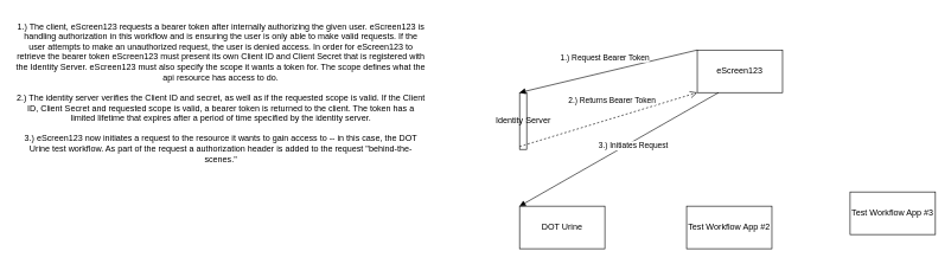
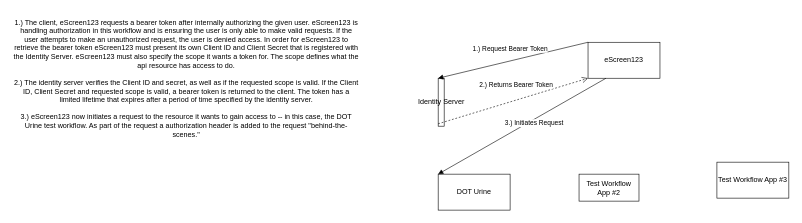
  <mxCell id="0" />
  <mxCell id="1" parent="0" />
  <mxCell id="2" value="eScreen123" style="rounded=0;whiteSpace=wrap;html=1;" vertex="1" parent="1"><mxGeometry x="980" y="70" width="120" height="60" as="geometry" /></mxCell>
  <mxCell id="3" value="DOT Urine" style="rounded=0;whiteSpace=wrap;html=1;" vertex="1" parent="1"><mxGeometry x="730" y="290" width="120" height="60" as="geometry" /></mxCell>
- <mxCell id="4" value="Test Workflow App #2" style="rounded=0;whiteSpace=wrap;html=1;" vertex="1" parent="1"><mxGeometry x="965" y="290" width="120" height="60" as="geometry" /></mxCell>
+ <mxCell id="4" value="Test Workflow App #2" style="rounded=0;whiteSpace=wrap;html=1;" vertex="1" parent="1"><mxGeometry x="965" y="290" width="100" height="45" as="geometry" /></mxCell>
  <mxCell id="5" value="Test Workflow App #3" style="rounded=0;whiteSpace=wrap;html=1;" vertex="1" parent="1"><mxGeometry x="1195" y="270" width="120" height="60" as="geometry" /></mxCell>
  <mxCell id="6" value="Identity Server" style="html=1;points=[];perimeter=orthogonalPerimeter;" vertex="1" parent="1"><mxGeometry x="730" y="130" width="10" height="80" as="geometry" /></mxCell>
  <mxCell id="7" value="1.) Request Bearer Token" style="html=1;verticalAlign=bottom;endArrow=block;entryX=0;entryY=0;exitX=0;exitY=0;exitDx=0;exitDy=0;" edge="1" target="6" parent="1" source="2"><mxGeometry x="0.02" y="-11" relative="1" as="geometry"><mxPoint x="660" y="130" as="sourcePoint" /><mxPoint as="offset" /></mxGeometry></mxCell>
  <mxCell id="8" value="2.) Returns Bearer Token" style="html=1;verticalAlign=bottom;endArrow=open;dashed=1;endSize=8;exitX=0;exitY=0.95;entryX=0;entryY=1;entryDx=0;entryDy=0;" edge="1" source="6" parent="1" target="2"><mxGeometry x="0.077" y="16" relative="1" as="geometry"><mxPoint x="660" y="206" as="targetPoint" /><mxPoint as="offset" /></mxGeometry></mxCell>
  <mxCell id="9" value="1.) The client, eScreen123 requests a bearer token after internally authorizing the given user. eScreen123 is handling authorization in this workflow and is ensuring the user is only able to make valid requests. If the user attempts to make an unauthorized request, the user is denied access. In order for eScreen123 to retrieve the bearer token eScreen123 must present its own Client ID and Client Secret that is registered with the Identity Server. eScreen123 must also specify the scope it wants a token for. The scope defines what the api resource has access to do.&lt;br&gt;&lt;br&gt;2.) The identity server verifies the Client ID and secret, as well as if the requested scope is valid. If the Client ID, Client Secret and requested scope is valid, a bearer token is returned to the client. The token has a limited lifetime that expires after a period of time specified by the identity server.&lt;br&gt;&lt;br&gt;3.) eScreen123 now initiates a request to the resource it wants to gain access to -- in this case, the DOT Urine test workflow. As part of the request a authorization header is added to the request &quot;behind-the-scenes.&quot;" style="text;html=1;strokeColor=none;fillColor=none;align=center;verticalAlign=middle;whiteSpace=wrap;rounded=0;" vertex="1" parent="1"><mxGeometry x="20" width="580" height="220" as="geometry" y="20" /></mxCell>
  <mxCell id="10" value="3.) Initiates Request" style="html=1;verticalAlign=bottom;endArrow=block;entryX=0;entryY=0;exitX=0.25;exitY=1;exitDx=0;exitDy=0;entryDx=0;entryDy=0;" edge="1" parent="1" source="2" target="3"><mxGeometry x="-0.095" y="13" relative="1" as="geometry"><mxPoint x="1040" y="190" as="sourcePoint" /><mxPoint x="790" y="250" as="targetPoint" /><mxPoint as="offset" /></mxGeometry></mxCell>
